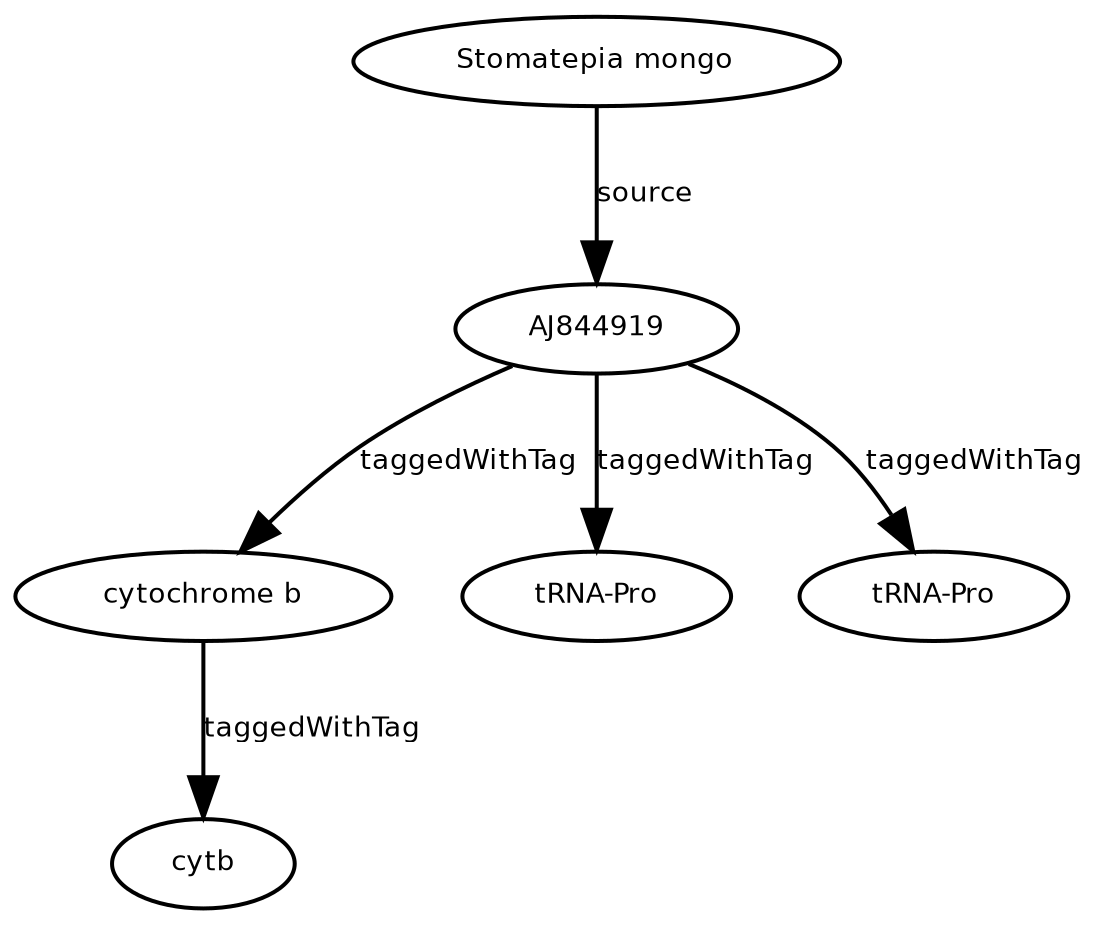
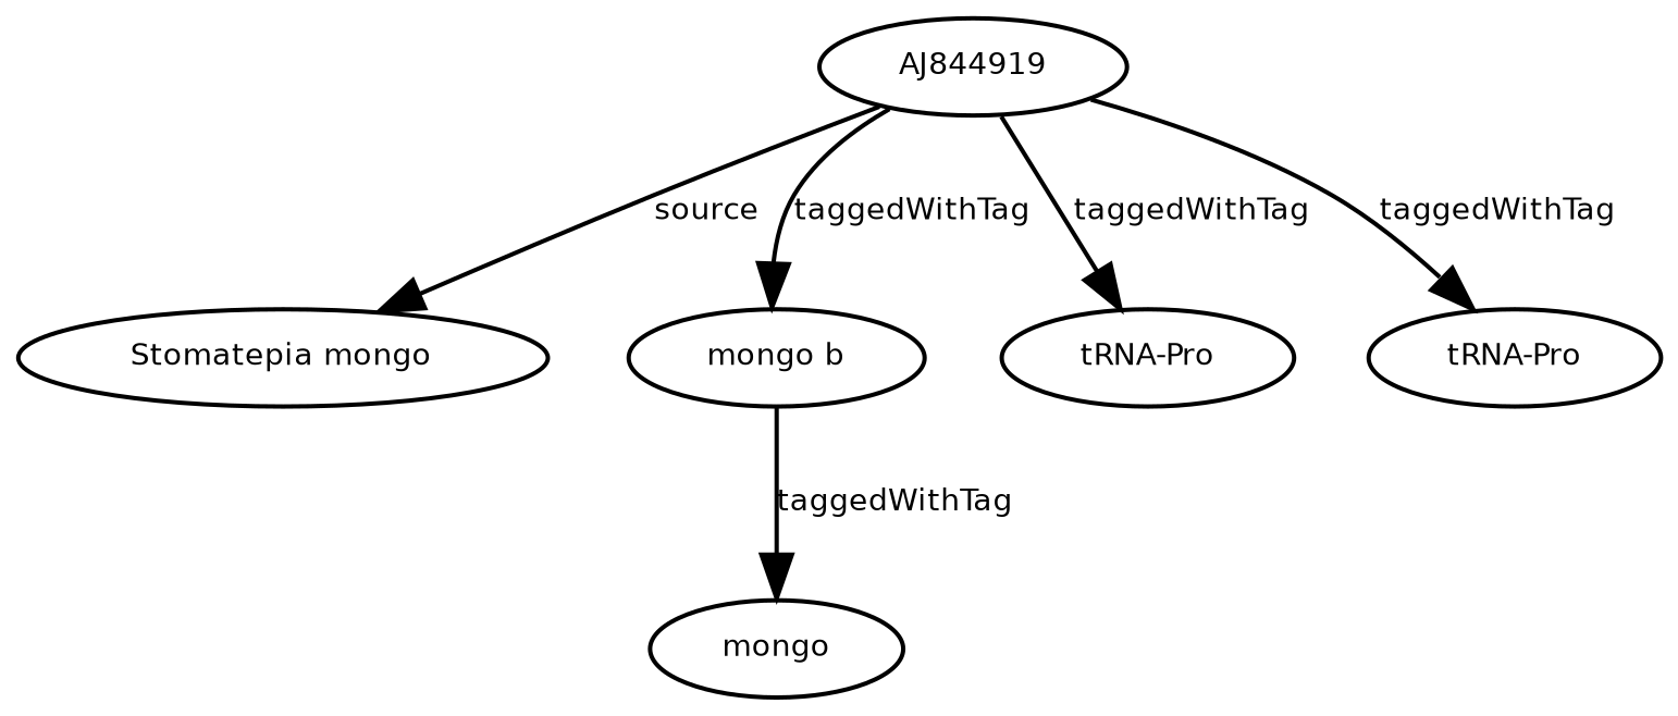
  digraph {
    node [fontname=Helvetica fontsize=7]
    edge [fontname=Helvetica fontsize=7]
    n1 [height=0.27433100247 label=AJ844919 width=0.27433100247]
    n2 [height=0.27433100247 label="Stomatepia mongo" width=0.27433100247]
-   n3 [height=0.27433100247 label="cytochrome b" width=0.27433100247]
+   n3 [height=0.27433100247 label="mongo b" width=0.27433100247]
    n4 [height=0.27433100247 label="tRNA-Pro" width=0.27433100247]
    n5 [height=0.27433100247 label="tRNA-Pro" width=0.27433100247]
-   n6 [height=0.27433100247 label=cytb width=0.27433100247]
-   n2 -> n1 [label=source]
+   n6 [height=0.27433100247 label=mongo width=0.27433100247]
+   n1 -> n2 [label=source]
    n1 -> n3 [label=taggedWithTag]
    n1 -> n4 [label=taggedWithTag]
    n1 -> n5 [label=taggedWithTag]
    n3 -> n6 [label=taggedWithTag]
  }
